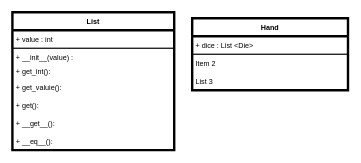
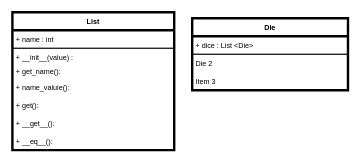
  <mxCell id="0" />
  <mxCell id="1" parent="0" />
  <mxCell id="2" value="List" style="swimlane;fontStyle=1;childLayout=stackLayout;horizontal=1;startSize=30;horizontalStack=0;resizeParent=1;resizeParentMax=0;resizeLast=0;collapsible=1;marginBottom=0;strokeWidth=4;" vertex="1" parent="1"><mxGeometry x="20" y="20" width="270" height="230" as="geometry"><mxRectangle x="70" y="160" width="50" height="30" as="alternateBounds" /></mxGeometry></mxCell>
- <mxCell id="3" value="+ value : int" style="text;strokeColor=default;fillColor=none;align=left;verticalAlign=middle;spacingLeft=4;spacingRight=4;overflow=hidden;points=[[0,0.5],[1,0.5]];portConstraint=eastwest;rotatable=0;strokeWidth=2;" vertex="1" parent="2"><mxGeometry y="30" width="270" height="30" as="geometry" /></mxCell>
+ <mxCell id="3" value="+ name : int" style="text;strokeColor=default;fillColor=none;align=left;verticalAlign=middle;spacingLeft=4;spacingRight=4;overflow=hidden;points=[[0,0.5],[1,0.5]];portConstraint=eastwest;rotatable=0;strokeWidth=2;" vertex="1" parent="2"><mxGeometry y="30" width="270" height="30" as="geometry" /></mxCell>
  <mxCell id="4" value="+ __init__(value) :" style="text;strokeColor=none;fillColor=none;align=left;verticalAlign=middle;spacingLeft=4;spacingRight=4;overflow=hidden;points=[[0,0.5],[1,0.5]];portConstraint=eastwest;rotatable=0;" vertex="1" parent="2"><mxGeometry y="60" width="270" height="30" as="geometry" /></mxCell>
- <mxCell id="5" value="+ get_int():&#10;" style="text;strokeColor=none;fillColor=none;align=left;verticalAlign=middle;spacingLeft=4;spacingRight=4;overflow=hidden;points=[[0,0.5],[1,0.5]];portConstraint=eastwest;rotatable=0;" vertex="1" parent="2"><mxGeometry y="90" width="270" height="20" as="geometry" /></mxCell>
- <mxCell id="6" value="+ get_valuie():" style="text;strokeColor=none;fillColor=none;align=left;verticalAlign=middle;spacingLeft=4;spacingRight=4;overflow=hidden;points=[[0,0.5],[1,0.5]];portConstraint=eastwest;rotatable=0;" vertex="1" parent="2"><mxGeometry y="110" width="270" height="30" as="geometry" /></mxCell>
+ <mxCell id="5" value="+ get_name():&#10;" style="text;strokeColor=none;fillColor=none;align=left;verticalAlign=middle;spacingLeft=4;spacingRight=4;overflow=hidden;points=[[0,0.5],[1,0.5]];portConstraint=eastwest;rotatable=0;" vertex="1" parent="2"><mxGeometry y="90" width="270" height="20" as="geometry" /></mxCell>
+ <mxCell id="6" value="+ name_valuie():" style="text;strokeColor=none;fillColor=none;align=left;verticalAlign=middle;spacingLeft=4;spacingRight=4;overflow=hidden;points=[[0,0.5],[1,0.5]];portConstraint=eastwest;rotatable=0;" vertex="1" parent="2"><mxGeometry y="110" width="270" height="30" as="geometry" /></mxCell>
  <mxCell id="7" value="+ get():" style="text;strokeColor=none;fillColor=none;align=left;verticalAlign=middle;spacingLeft=4;spacingRight=4;overflow=hidden;points=[[0,0.5],[1,0.5]];portConstraint=eastwest;rotatable=0;" vertex="1" parent="2"><mxGeometry y="140" width="270" height="30" as="geometry" /></mxCell>
  <mxCell id="8" value="+ __get__():" style="text;strokeColor=none;fillColor=none;align=left;verticalAlign=middle;spacingLeft=4;spacingRight=4;overflow=hidden;points=[[0,0.5],[1,0.5]];portConstraint=eastwest;rotatable=0;" vertex="1" parent="2"><mxGeometry y="170" width="270" height="30" as="geometry" /></mxCell>
  <mxCell id="9" value="+ __eq__():" style="text;strokeColor=none;fillColor=none;align=left;verticalAlign=middle;spacingLeft=4;spacingRight=4;overflow=hidden;points=[[0,0.5],[1,0.5]];portConstraint=eastwest;rotatable=0;" vertex="1" parent="2"><mxGeometry y="200" width="270" height="30" as="geometry" /></mxCell>
- <mxCell id="10" value="Hand" style="swimlane;fontStyle=1;childLayout=stackLayout;horizontal=1;startSize=30;horizontalStack=0;resizeParent=1;resizeParentMax=0;resizeLast=0;collapsible=1;marginBottom=0;strokeWidth=4;" vertex="1" parent="1"><mxGeometry x="320" y="30" width="260" height="120" as="geometry" /></mxCell>
+ <mxCell id="10" value="Die" style="swimlane;fontStyle=1;childLayout=stackLayout;horizontal=1;startSize=30;horizontalStack=0;resizeParent=1;resizeParentMax=0;resizeLast=0;collapsible=1;marginBottom=0;strokeWidth=4;" vertex="1" parent="1"><mxGeometry x="320" y="30" width="260" height="120" as="geometry" /></mxCell>
  <mxCell id="11" value="+ dice : List &lt;Die&gt;" style="text;strokeColor=default;fillColor=none;align=left;verticalAlign=middle;spacingLeft=4;spacingRight=4;overflow=hidden;points=[[0,0.5],[1,0.5]];portConstraint=eastwest;rotatable=0;strokeWidth=2;" vertex="1" parent="10"><mxGeometry y="30" width="260" height="30" as="geometry" /></mxCell>
- <mxCell id="12" value="Item 2" style="text;strokeColor=none;fillColor=none;align=left;verticalAlign=middle;spacingLeft=4;spacingRight=4;overflow=hidden;points=[[0,0.5],[1,0.5]];portConstraint=eastwest;rotatable=0;" vertex="1" parent="10"><mxGeometry y="60" width="260" height="30" as="geometry" /></mxCell>
- <mxCell id="13" value="List 3" style="text;strokeColor=none;fillColor=none;align=left;verticalAlign=middle;spacingLeft=4;spacingRight=4;overflow=hidden;points=[[0,0.5],[1,0.5]];portConstraint=eastwest;rotatable=0;" vertex="1" parent="10"><mxGeometry y="90" width="260" height="30" as="geometry" /></mxCell>
+ <mxCell id="12" value="Die 2" style="text;strokeColor=none;fillColor=none;align=left;verticalAlign=middle;spacingLeft=4;spacingRight=4;overflow=hidden;points=[[0,0.5],[1,0.5]];portConstraint=eastwest;rotatable=0;" vertex="1" parent="10"><mxGeometry y="60" width="260" height="30" as="geometry" /></mxCell>
+ <mxCell id="13" value="Item 3" style="text;strokeColor=none;fillColor=none;align=left;verticalAlign=middle;spacingLeft=4;spacingRight=4;overflow=hidden;points=[[0,0.5],[1,0.5]];portConstraint=eastwest;rotatable=0;" vertex="1" parent="10"><mxGeometry y="90" width="260" height="30" as="geometry" /></mxCell>
